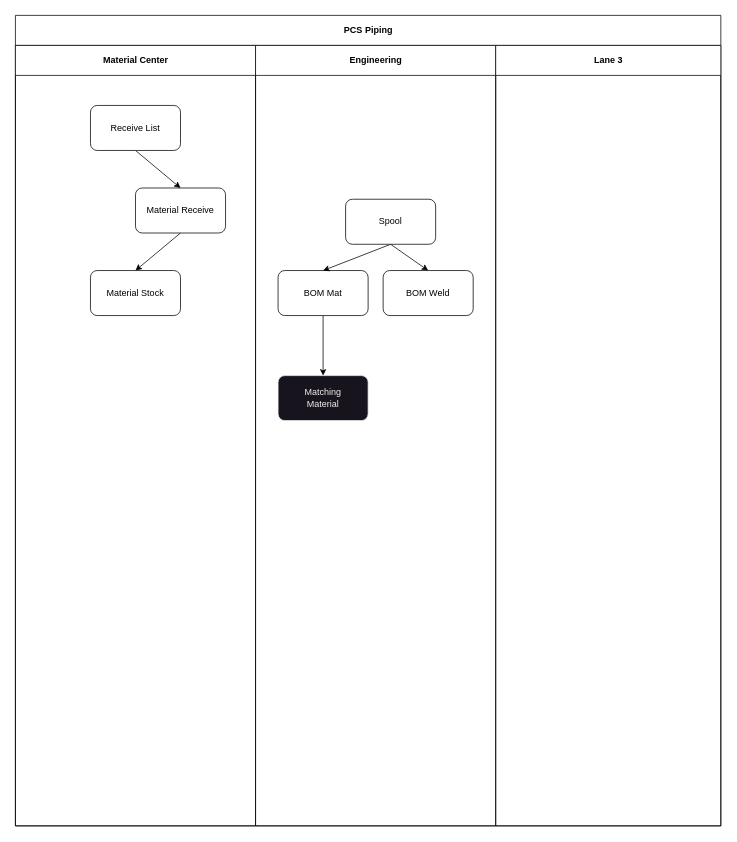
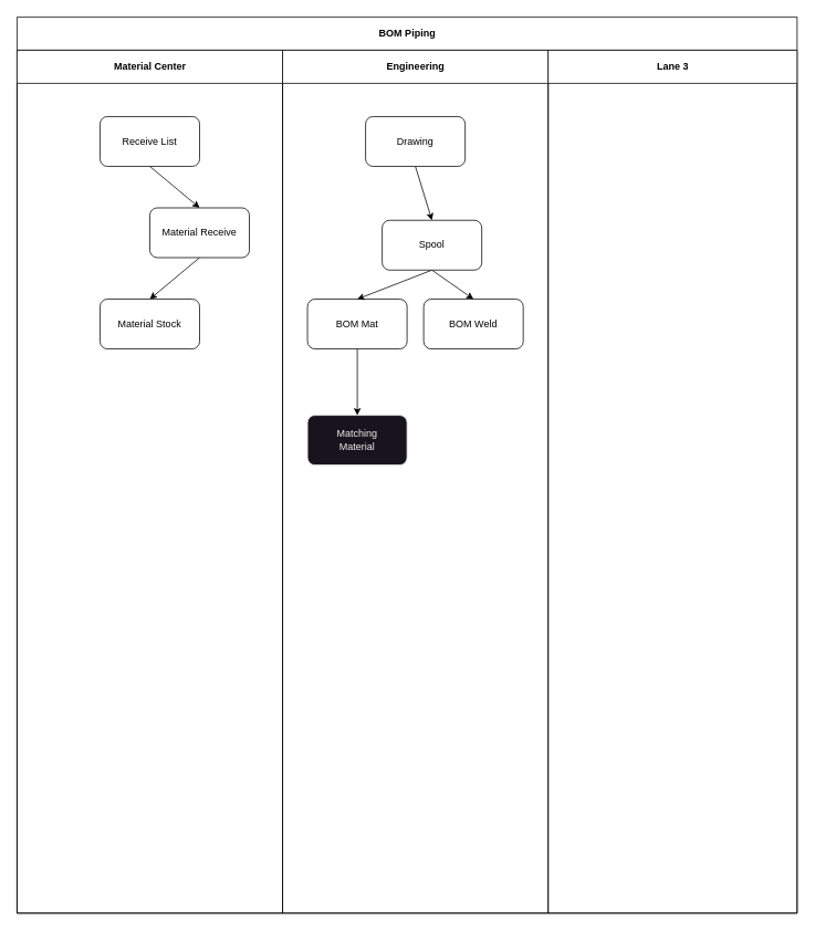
  <mxCell id="0" />
  <mxCell id="1" style="locked=1;" parent="0" />
  <mxCell id="2" value="Section" style="locked=1;" parent="0" />
- <mxCell id="3" value="PCS Piping" style="swimlane;childLayout=stackLayout;resizeParent=1;resizeParentMax=0;startSize=40;html=1;" parent="2" vertex="1"><mxGeometry x="20" y="20" width="940" height="1080" as="geometry" /></mxCell>
+ <mxCell id="3" value="BOM Piping" style="swimlane;childLayout=stackLayout;resizeParent=1;resizeParentMax=0;startSize=40;html=1;" parent="2" vertex="1"><mxGeometry x="20" y="20" width="940" height="1080" as="geometry" /></mxCell>
  <mxCell id="4" value="Material Center" style="swimlane;startSize=40;html=1;" parent="3" vertex="1"><mxGeometry y="40" width="320" height="1040" as="geometry" /></mxCell>
  <mxCell id="5" value="Engineering" style="swimlane;startSize=40;html=1;" parent="3" vertex="1"><mxGeometry x="320" y="40" width="320" height="1040" as="geometry" /></mxCell>
  <mxCell id="6" value="Lane 3" style="swimlane;startSize=40;html=1;" parent="3" vertex="1"><mxGeometry x="640" y="40" width="300" height="1040" as="geometry" /></mxCell>
  <mxCell id="7" value="Material" style="" parent="0" />
  <mxCell id="8" style="edgeStyle=none;html=1;exitX=0.5;exitY=1;exitDx=0;exitDy=0;entryX=0.5;entryY=0;entryDx=0;entryDy=0;" parent="7" source="9" target="11" edge="1"><mxGeometry relative="1" as="geometry" /></mxCell>
  <mxCell id="9" value="Receive List" style="rounded=1;whiteSpace=wrap;html=1;" parent="7" vertex="1"><mxGeometry x="120" y="140" width="120" height="60" as="geometry" /></mxCell>
  <mxCell id="10" style="edgeStyle=none;html=1;exitX=0.5;exitY=1;exitDx=0;exitDy=0;entryX=0.5;entryY=0;entryDx=0;entryDy=0;" parent="7" source="11" target="12" edge="1"><mxGeometry relative="1" as="geometry" /></mxCell>
  <mxCell id="11" value="Material Receive" style="rounded=1;whiteSpace=wrap;html=1;" parent="7" vertex="1"><mxGeometry x="180" y="250" width="120" height="60" as="geometry" /></mxCell>
  <mxCell id="12" value="Material Stock" style="rounded=1;whiteSpace=wrap;html=1;" parent="7" vertex="1"><mxGeometry x="120" y="360" width="120" height="60" as="geometry" /></mxCell>
  <mxCell id="13" value="Engineering" style="" parent="0" />
+ <mxCell id="14" style="edgeStyle=none;sketch=0;html=1;exitX=0.5;exitY=1;exitDx=0;exitDy=0;entryX=0.5;entryY=0;entryDx=0;entryDy=0;shadow=0;" parent="13" source="15" target="21" edge="1"><mxGeometry relative="1" as="geometry" /></mxCell>
+ <mxCell id="15" value="Drawing" style="rounded=1;whiteSpace=wrap;html=1;" parent="13" vertex="1"><mxGeometry x="440" y="140" width="120" height="60" as="geometry" /></mxCell>
  <mxCell id="16" value="" style="edgeStyle=none;html=1;" edge="1" parent="13" source="17" target="22"><mxGeometry relative="1" as="geometry" /></mxCell>
  <mxCell id="17" value="BOM Mat" style="rounded=1;whiteSpace=wrap;html=1;" parent="13" vertex="1"><mxGeometry x="370" y="360" width="120" height="60" as="geometry" /></mxCell>
  <mxCell id="18" value="BOM Weld" style="rounded=1;whiteSpace=wrap;html=1;" parent="13" vertex="1"><mxGeometry x="510" y="360" width="120" height="60" as="geometry" /></mxCell>
  <mxCell id="19" style="edgeStyle=none;sketch=0;html=1;exitX=0.5;exitY=1;exitDx=0;exitDy=0;entryX=0.5;entryY=0;entryDx=0;entryDy=0;shadow=0;" parent="13" source="21" target="17" edge="1"><mxGeometry relative="1" as="geometry" /></mxCell>
  <mxCell id="20" style="edgeStyle=none;sketch=0;html=1;exitX=0.5;exitY=1;exitDx=0;exitDy=0;entryX=0.5;entryY=0;entryDx=0;entryDy=0;shadow=0;" parent="13" source="21" target="18" edge="1"><mxGeometry relative="1" as="geometry" /></mxCell>
  <mxCell id="21" value="Spool" style="rounded=1;whiteSpace=wrap;html=1;" parent="13" vertex="1"><mxGeometry x="460" y="265" width="120" height="60" as="geometry" /></mxCell>
  <mxCell id="22" value="Matching&lt;br&gt;Material" style="rounded=1;whiteSpace=wrap;html=1;fillColor=rgb(24, 20, 29);strokeColor=rgb(240, 240, 240);fontColor=rgb(240, 240, 240);" vertex="1" parent="13"><mxGeometry x="370" y="500" width="120" height="60" as="geometry" /></mxCell>
